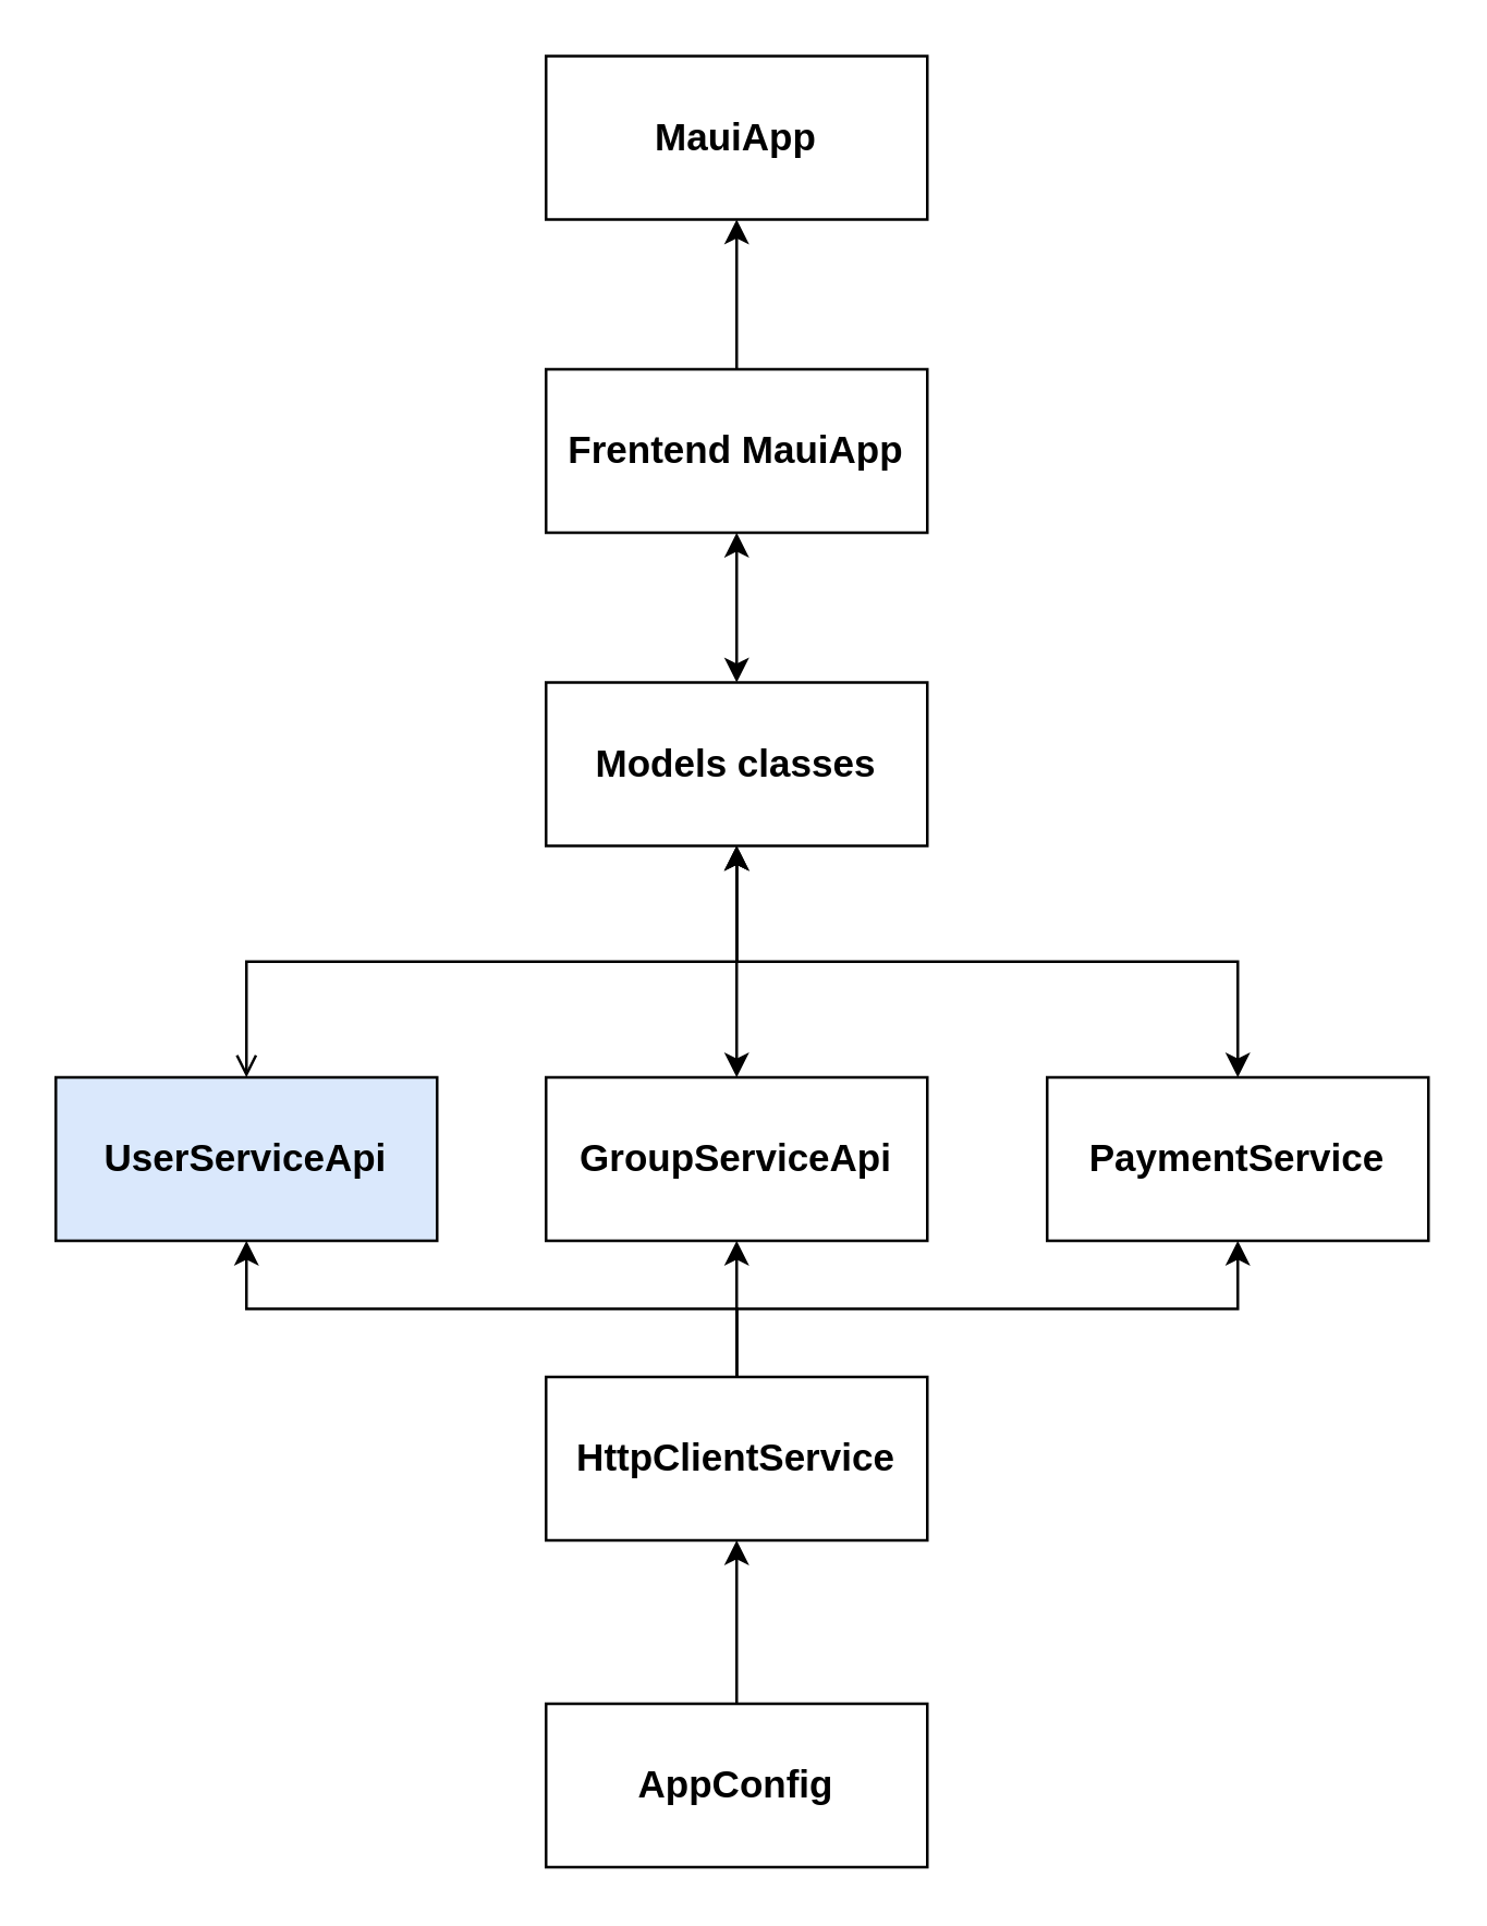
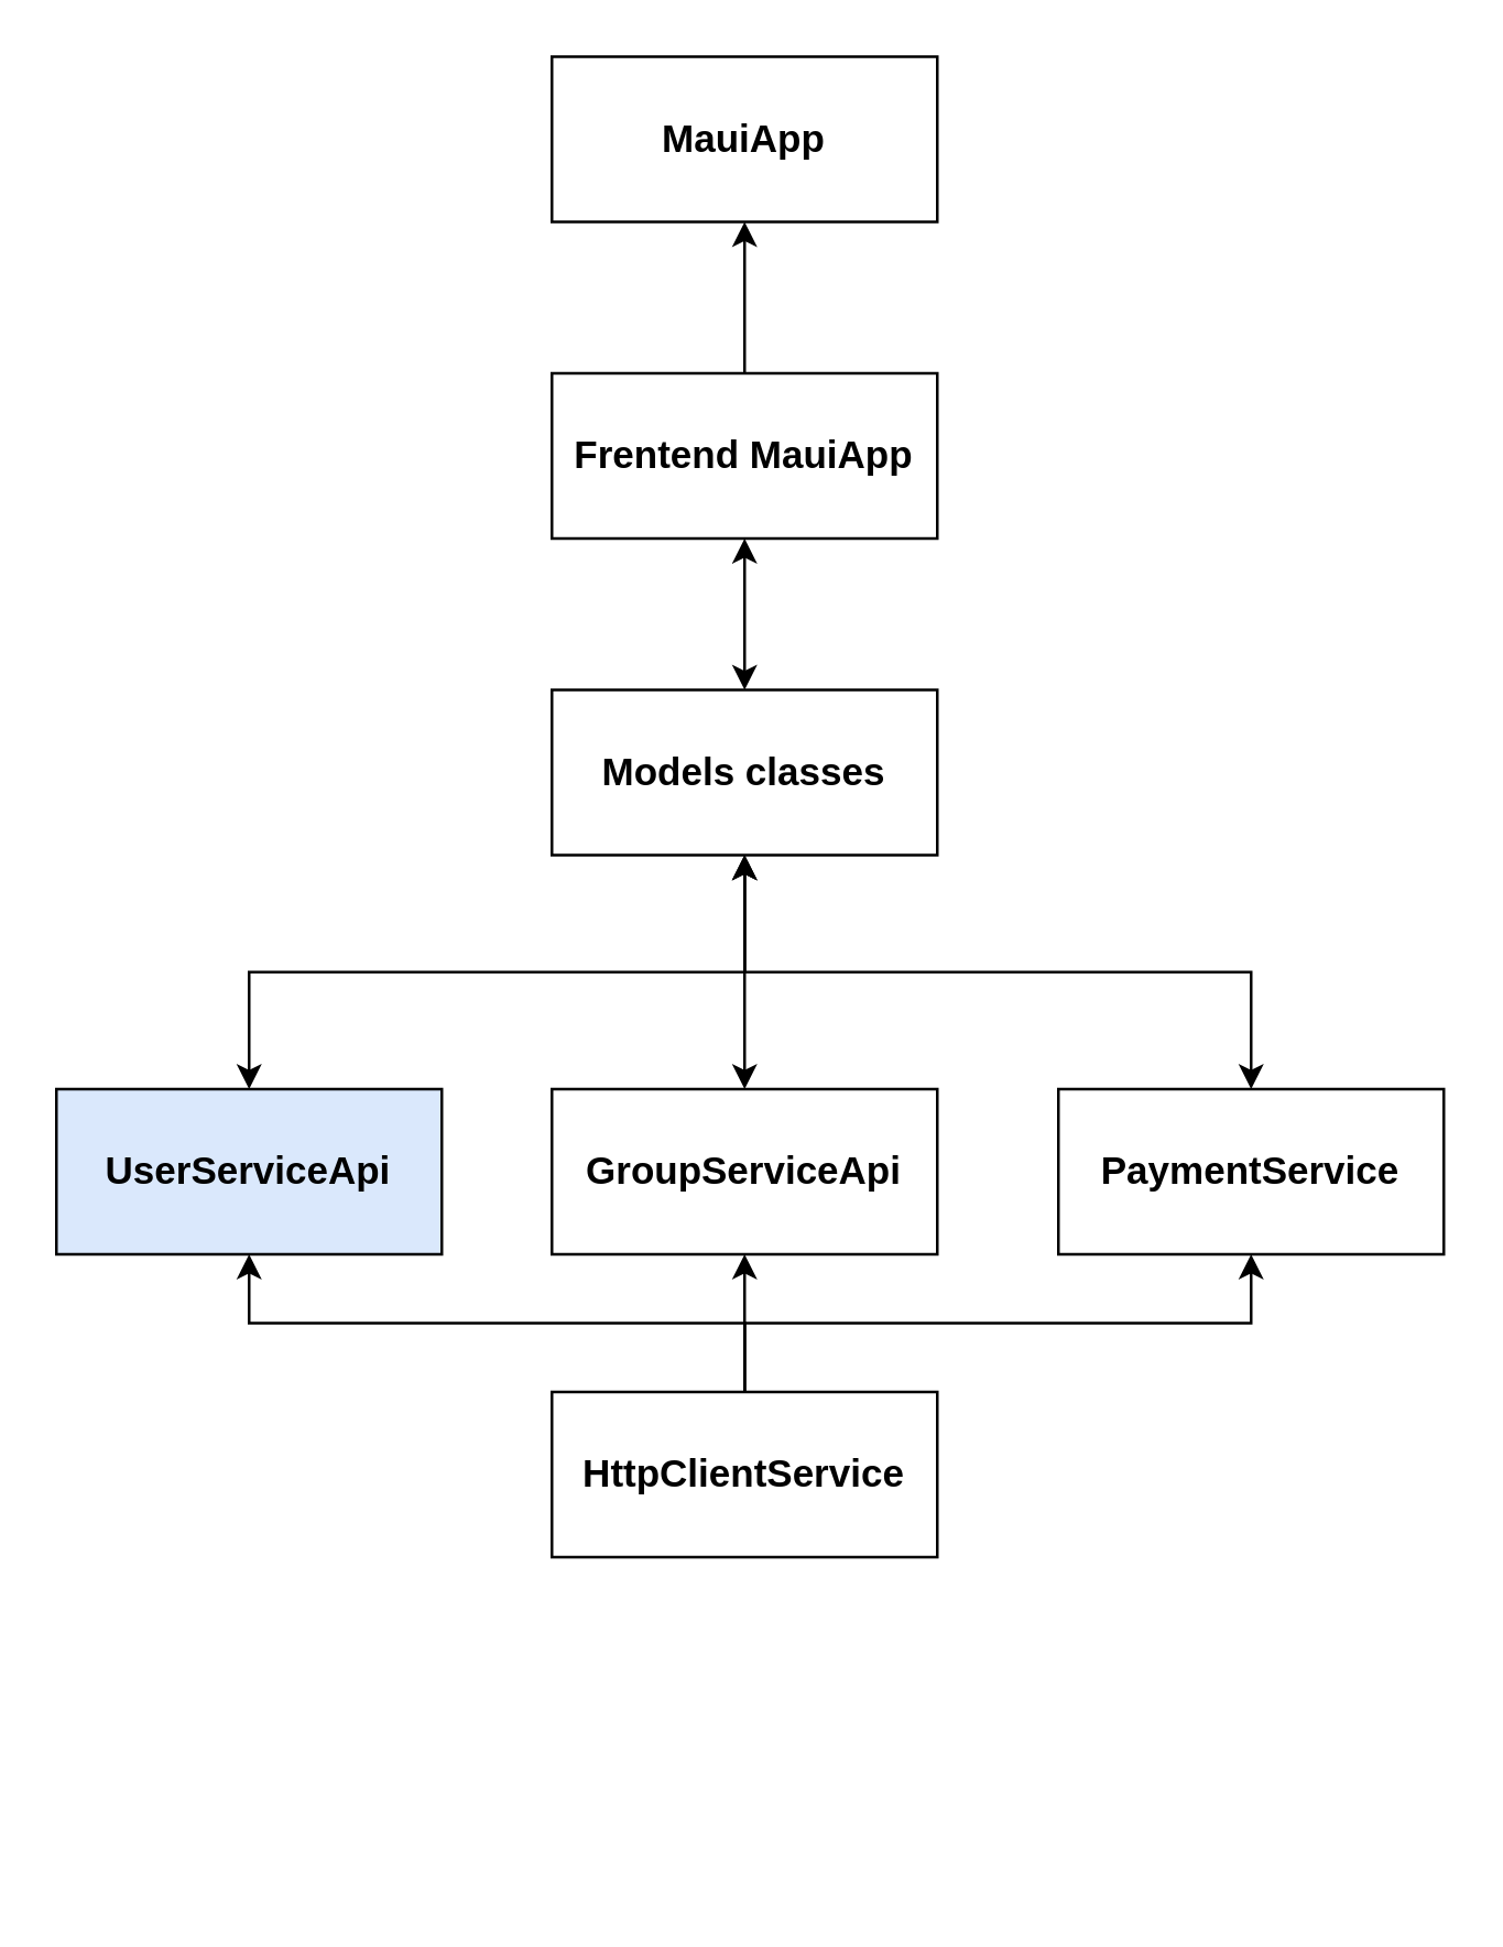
  <mxCell id="0" />
  <mxCell id="1" parent="0" />
  <mxCell id="2" style="edgeStyle=orthogonalEdgeStyle;rounded=0;orthogonalLoop=1;jettySize=auto;html=1;exitX=0.5;exitY=0;exitDx=0;exitDy=0;startArrow=none;startFill=0;" edge="1" parent="1" source="5" target="14"><mxGeometry relative="1" as="geometry" /></mxCell>
  <mxCell id="3" style="edgeStyle=orthogonalEdgeStyle;rounded=0;orthogonalLoop=1;jettySize=auto;html=1;exitX=0.5;exitY=0;exitDx=0;exitDy=0;entryX=0.5;entryY=1;entryDx=0;entryDy=0;startArrow=none;startFill=0;" edge="1" parent="1" source="5" target="15"><mxGeometry relative="1" as="geometry" /></mxCell>
  <mxCell id="4" style="edgeStyle=orthogonalEdgeStyle;rounded=0;orthogonalLoop=1;jettySize=auto;html=1;exitX=0.5;exitY=0;exitDx=0;exitDy=0;entryX=0.5;entryY=1;entryDx=0;entryDy=0;startArrow=none;startFill=0;" edge="1" parent="1" source="5" target="13"><mxGeometry relative="1" as="geometry" /></mxCell>
  <mxCell id="5" value="&lt;b&gt;HttpClientService&lt;/b&gt;" style="rounded=0;whiteSpace=wrap;html=1;fontSize=14;" vertex="1" parent="1"><mxGeometry x="200" y="505" width="140" height="60" as="geometry" /></mxCell>
- <mxCell id="6" style="edgeStyle=orthogonalEdgeStyle;rounded=0;orthogonalLoop=1;jettySize=auto;html=1;exitX=0.5;exitY=1;exitDx=0;exitDy=0;entryX=0.5;entryY=0;entryDx=0;entryDy=0;startArrow=classic;startFill=1;endArrow=open;" edge="1" parent="1" source="9" target="15"><mxGeometry relative="1" as="geometry" /></mxCell>
+ <mxCell id="6" style="edgeStyle=orthogonalEdgeStyle;rounded=0;orthogonalLoop=1;jettySize=auto;html=1;exitX=0.5;exitY=1;exitDx=0;exitDy=0;entryX=0.5;entryY=0;entryDx=0;entryDy=0;startArrow=classic;startFill=1;" edge="1" parent="1" source="9" target="15"><mxGeometry relative="1" as="geometry" /></mxCell>
  <mxCell id="7" style="edgeStyle=orthogonalEdgeStyle;rounded=0;orthogonalLoop=1;jettySize=auto;html=1;exitX=0.5;exitY=1;exitDx=0;exitDy=0;startArrow=classic;startFill=1;" edge="1" parent="1" source="9" target="14"><mxGeometry relative="1" as="geometry" /></mxCell>
  <mxCell id="8" style="edgeStyle=orthogonalEdgeStyle;rounded=0;orthogonalLoop=1;jettySize=auto;html=1;exitX=0.5;exitY=1;exitDx=0;exitDy=0;entryX=0.5;entryY=0;entryDx=0;entryDy=0;startArrow=classic;startFill=1;" edge="1" parent="1" source="9" target="13"><mxGeometry relative="1" as="geometry" /></mxCell>
  <mxCell id="9" value="&lt;b&gt;Models classes&lt;/b&gt;" style="rounded=0;whiteSpace=wrap;html=1;fontSize=14;" vertex="1" parent="1"><mxGeometry x="200" y="250" width="140" height="60" as="geometry" /></mxCell>
  <mxCell id="10" style="edgeStyle=orthogonalEdgeStyle;rounded=0;orthogonalLoop=1;jettySize=auto;html=1;exitX=0.5;exitY=1;exitDx=0;exitDy=0;startArrow=classic;startFill=1;" edge="1" parent="1" source="12" target="9"><mxGeometry relative="1" as="geometry" /></mxCell>
  <mxCell id="11" style="edgeStyle=orthogonalEdgeStyle;rounded=0;orthogonalLoop=1;jettySize=auto;html=1;exitX=0.5;exitY=0;exitDx=0;exitDy=0;entryX=0.5;entryY=1;entryDx=0;entryDy=0;startArrow=none;startFill=0;" edge="1" parent="1" source="12" target="18"><mxGeometry relative="1" as="geometry" /></mxCell>
  <mxCell id="12" value="&lt;b&gt;Frentend MauiApp&lt;/b&gt;" style="rounded=0;whiteSpace=wrap;html=1;fontSize=14;" vertex="1" parent="1"><mxGeometry x="200" y="135" width="140" height="60" as="geometry" /></mxCell>
  <mxCell id="13" value="&lt;b&gt;PaymentService&lt;/b&gt;" style="rounded=0;whiteSpace=wrap;html=1;fontSize=14;" vertex="1" parent="1"><mxGeometry x="384" y="395" width="140" height="60" as="geometry" /></mxCell>
  <mxCell id="14" value="&lt;b&gt;GroupServiceApi&lt;/b&gt;" style="rounded=0;whiteSpace=wrap;html=1;fontSize=14;" vertex="1" parent="1"><mxGeometry x="200" y="395" width="140" height="60" as="geometry" /></mxCell>
  <mxCell id="15" value="&lt;b&gt;UserServiceApi&lt;/b&gt;" style="rounded=0;whiteSpace=wrap;html=1;fontSize=14;fillColor=#dae8fc;" vertex="1" parent="1"><mxGeometry x="20" y="395" width="140" height="60" as="geometry" /></mxCell>
- <mxCell id="16" style="edgeStyle=orthogonalEdgeStyle;rounded=0;orthogonalLoop=1;jettySize=auto;html=1;entryX=0.5;entryY=1;entryDx=0;entryDy=0;startArrow=none;startFill=0;" edge="1" parent="1" source="17" target="5"><mxGeometry relative="1" as="geometry" /></mxCell>
- <mxCell id="17" value="&lt;b&gt;AppConfig&lt;/b&gt;" style="rounded=0;whiteSpace=wrap;html=1;fontSize=14;" vertex="1" parent="1"><mxGeometry x="200" y="625" width="140" height="60" as="geometry" /></mxCell>
  <mxCell id="18" value="&lt;b&gt;MauiApp&lt;/b&gt;" style="rounded=0;whiteSpace=wrap;html=1;fontSize=14;" vertex="1" parent="1"><mxGeometry x="200" y="20" width="140" height="60" as="geometry" /></mxCell>
